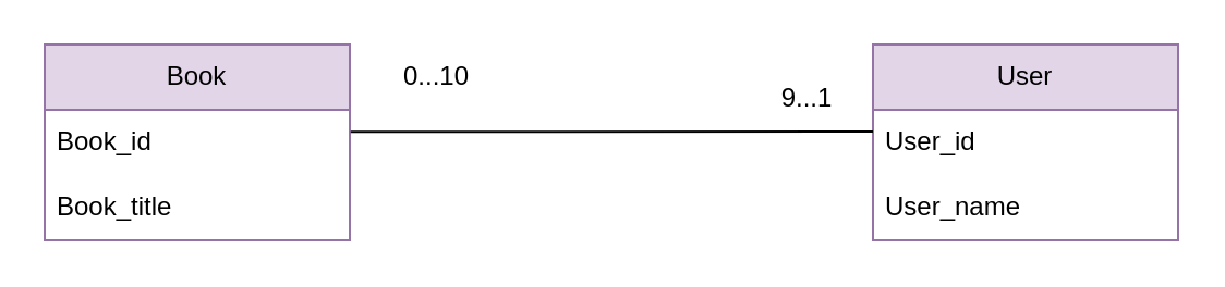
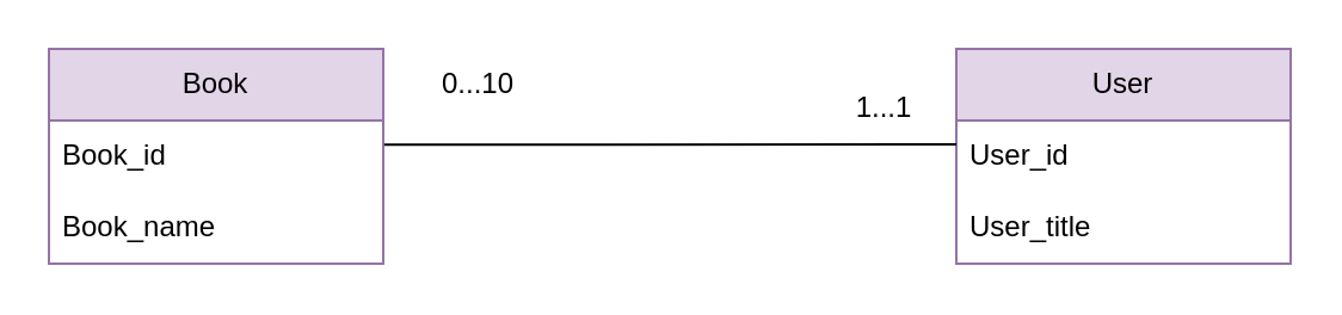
  <mxCell id="0" />
  <mxCell id="1" parent="0" />
  <mxCell id="2" value="Book" style="swimlane;fontStyle=0;childLayout=stackLayout;horizontal=1;startSize=30;horizontalStack=0;resizeParent=1;resizeParentMax=0;resizeLast=0;collapsible=1;marginBottom=0;whiteSpace=wrap;html=1;fillColor=#e1d5e7;strokeColor=#9673a6;" vertex="1" parent="1"><mxGeometry x="20" y="20" width="140" height="90" as="geometry" /></mxCell>
  <mxCell id="3" value="Book_id" style="text;strokeColor=none;fillColor=none;align=left;verticalAlign=middle;spacingLeft=4;spacingRight=4;overflow=hidden;points=[[0,0.5],[1,0.5]];portConstraint=eastwest;rotatable=0;whiteSpace=wrap;html=1;" vertex="1" parent="2"><mxGeometry y="30" width="140" height="30" as="geometry" /></mxCell>
- <mxCell id="4" value="Book_title" style="text;strokeColor=none;fillColor=none;align=left;verticalAlign=middle;spacingLeft=4;spacingRight=4;overflow=hidden;points=[[0,0.5],[1,0.5]];portConstraint=eastwest;rotatable=0;whiteSpace=wrap;html=1;" vertex="1" parent="2"><mxGeometry y="60" width="140" height="30" as="geometry" /></mxCell>
+ <mxCell id="4" value="Book_name" style="text;strokeColor=none;fillColor=none;align=left;verticalAlign=middle;spacingLeft=4;spacingRight=4;overflow=hidden;points=[[0,0.5],[1,0.5]];portConstraint=eastwest;rotatable=0;whiteSpace=wrap;html=1;" vertex="1" parent="2"><mxGeometry y="60" width="140" height="30" as="geometry" /></mxCell>
  <mxCell id="5" value="User" style="swimlane;fontStyle=0;childLayout=stackLayout;horizontal=1;startSize=30;horizontalStack=0;resizeParent=1;resizeParentMax=0;resizeLast=0;collapsible=1;marginBottom=0;whiteSpace=wrap;html=1;fillColor=#e1d5e7;strokeColor=#9673a6;" vertex="1" parent="1"><mxGeometry x="400" y="20" width="140" height="90" as="geometry" /></mxCell>
  <mxCell id="6" value="User_id" style="text;strokeColor=none;fillColor=none;align=left;verticalAlign=middle;spacingLeft=4;spacingRight=4;overflow=hidden;points=[[0,0.5],[1,0.5]];portConstraint=eastwest;rotatable=0;whiteSpace=wrap;html=1;" vertex="1" parent="5"><mxGeometry y="30" width="140" height="30" as="geometry" /></mxCell>
- <mxCell id="7" value="User_name" style="text;strokeColor=none;fillColor=none;align=left;verticalAlign=middle;spacingLeft=4;spacingRight=4;overflow=hidden;points=[[0,0.5],[1,0.5]];portConstraint=eastwest;rotatable=0;whiteSpace=wrap;html=1;" vertex="1" parent="5"><mxGeometry y="60" width="140" height="30" as="geometry" /></mxCell>
+ <mxCell id="7" value="User_title" style="text;strokeColor=none;fillColor=none;align=left;verticalAlign=middle;spacingLeft=4;spacingRight=4;overflow=hidden;points=[[0,0.5],[1,0.5]];portConstraint=eastwest;rotatable=0;whiteSpace=wrap;html=1;" vertex="1" parent="5"><mxGeometry y="60" width="140" height="30" as="geometry" /></mxCell>
  <mxCell id="8" value="" style="endArrow=none;html=1;rounded=0;exitX=1.003;exitY=0.337;exitDx=0;exitDy=0;exitPerimeter=0;" edge="1" parent="1" source="3"><mxGeometry width="50" height="50" relative="1" as="geometry"><mxPoint x="350" y="110" as="sourcePoint" /><mxPoint x="400" y="60" as="targetPoint" /></mxGeometry></mxCell>
  <mxCell id="9" value="0...10" style="text;html=1;strokeColor=none;fillColor=none;align=center;verticalAlign=middle;whiteSpace=wrap;rounded=0;" vertex="1" parent="1"><mxGeometry x="170" y="20" width="60" height="30" as="geometry" /></mxCell>
- <mxCell id="10" value="9...1" style="text;html=1;strokeColor=none;fillColor=none;align=center;verticalAlign=middle;whiteSpace=wrap;rounded=0;" vertex="1" parent="1"><mxGeometry x="340" y="30" width="60" height="30" as="geometry" /></mxCell>
+ <mxCell id="10" value="1...1" style="text;html=1;strokeColor=none;fillColor=none;align=center;verticalAlign=middle;whiteSpace=wrap;rounded=0;" vertex="1" parent="1"><mxGeometry x="340" y="30" width="60" height="30" as="geometry" /></mxCell>
